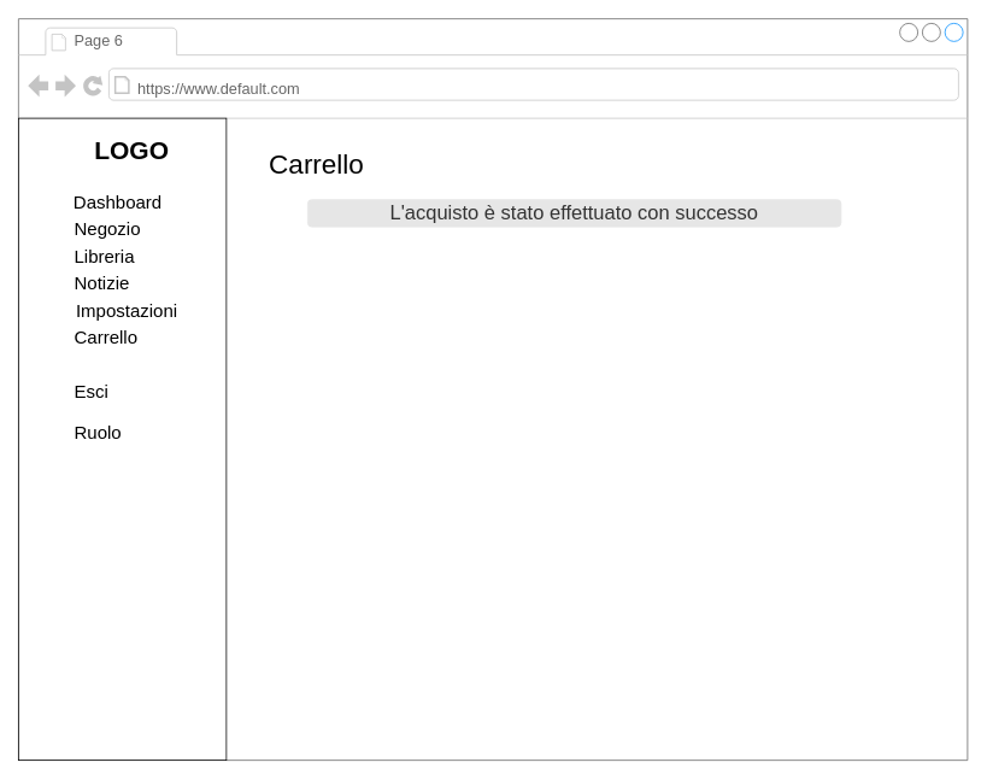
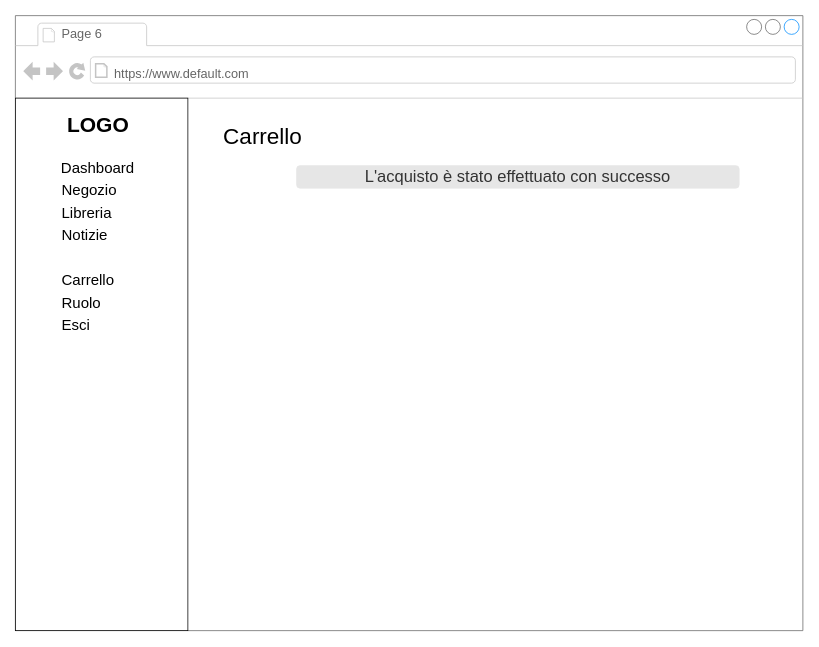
  <mxCell id="0" />
  <mxCell id="1" parent="0" />
  <mxCell id="2" value="" style="strokeWidth=1;shadow=0;dashed=0;align=center;html=1;shape=mxgraph.mockup.containers.browserWindow;rSize=0;strokeColor=#666666;mainText=,;recursiveResize=0;rounded=0;labelBackgroundColor=none;fontFamily=Verdana;fontSize=12" parent="1" vertex="1"><mxGeometry x="20" y="20" width="1050" height="820" as="geometry" /></mxCell>
  <mxCell id="3" value="Page 6" style="strokeWidth=1;shadow=0;dashed=0;align=center;html=1;shape=mxgraph.mockup.containers.anchor;fontSize=17;fontColor=#666666;align=left;" parent="2" vertex="1"><mxGeometry x="60" y="12" width="110" height="26" as="geometry" /></mxCell>
  <mxCell id="4" value="https://www.default.com" style="strokeWidth=1;shadow=0;dashed=0;align=center;html=1;shape=mxgraph.mockup.containers.anchor;rSize=0;fontSize=17;fontColor=#666666;align=left;" parent="2" vertex="1"><mxGeometry x="130" y="60" width="415" height="35" as="geometry" /></mxCell>
  <mxCell id="5" value="" style="rounded=0;whiteSpace=wrap;html=1;" vertex="1" parent="2"><mxGeometry y="110" width="230" height="710" as="geometry" /></mxCell>
  <mxCell id="6" value="&lt;font style=&quot;font-size: 30px&quot;&gt;Carrello&lt;/font&gt;" style="text;html=1;strokeColor=none;fillColor=none;align=center;verticalAlign=middle;whiteSpace=wrap;rounded=0;" vertex="1" parent="2"><mxGeometry x="270" y="145" width="120" height="30" as="geometry" /></mxCell>
- <mxCell id="7" value="&lt;font style=&quot;font-size: 22px&quot;&gt;L'acquisto è stato effettuato con successo&lt;/font&gt;" style="rounded=1;html=1;shadow=0;dashed=0;whiteSpace=wrap;fontSize=10;fillColor=#E6E6E6;align=center;strokeColor=#E6E6E6;fontColor=#333333;" vertex="1" parent="2"><mxGeometry x="320" y="200" width="590" height="30" as="geometry" /></mxCell>
- <mxCell id="8" value="&lt;font style=&quot;font-size: 28px&quot;&gt;LOGO&lt;/font&gt;" style="text;strokeColor=none;fillColor=none;html=1;fontSize=24;fontStyle=1;verticalAlign=middle;align=center;" vertex="1" parent="2"><mxGeometry x="75" y="125" width="100" height="40" as="geometry" /></mxCell>
+ <mxCell id="7" value="&lt;font style=&quot;font-size: 22px&quot;&gt;L'acquisto è stato effettuato con successo&lt;/font&gt;" style="rounded=1;html=1;shadow=0;dashed=0;whiteSpace=wrap;fontSize=10;fillColor=#E6E6E6;align=center;strokeColor=#E6E6E6;fontColor=#333333;" vertex="1" parent="2"><mxGeometry x="375" y="200" width="590" height="30" as="geometry" /></mxCell>
+ <mxCell id="8" value="&lt;font style=&quot;font-size: 28px&quot;&gt;LOGO&lt;/font&gt;" style="text;strokeColor=none;fillColor=none;html=1;fontSize=24;fontStyle=1;verticalAlign=middle;align=center;" vertex="1" parent="2"><mxGeometry x="60" y="125" width="100" height="40" as="geometry" /></mxCell>
  <mxCell id="9" value="&lt;font style=&quot;font-size: 20px&quot;&gt;Dashboard&lt;/font&gt;" style="text;html=1;strokeColor=none;fillColor=none;align=center;verticalAlign=middle;whiteSpace=wrap;rounded=0;fontSize=28;" vertex="1" parent="2"><mxGeometry x="60" y="185" width="100" height="30" as="geometry" /></mxCell>
  <mxCell id="10" value="&lt;font style=&quot;font-size: 20px&quot;&gt;Negozio&lt;/font&gt;" style="text;html=1;strokeColor=none;fillColor=none;align=left;verticalAlign=middle;whiteSpace=wrap;rounded=0;fontSize=28;" vertex="1" parent="2"><mxGeometry x="60" y="215" width="100" height="30" as="geometry" /></mxCell>
  <mxCell id="11" value="&lt;font style=&quot;font-size: 20px&quot;&gt;Libreria&lt;/font&gt;" style="text;html=1;strokeColor=none;fillColor=none;align=left;verticalAlign=middle;whiteSpace=wrap;rounded=0;fontSize=28;" vertex="1" parent="2"><mxGeometry x="60" y="245" width="100" height="30" as="geometry" /></mxCell>
  <mxCell id="12" value="&lt;span style=&quot;font-size: 20px&quot;&gt;Notizie&lt;/span&gt;" style="text;html=1;strokeColor=none;fillColor=none;align=left;verticalAlign=middle;whiteSpace=wrap;rounded=0;fontSize=28;" vertex="1" parent="2"><mxGeometry x="60" y="275" width="100" height="30" as="geometry" /></mxCell>
- <mxCell id="13" value="&lt;font style=&quot;font-size: 20px&quot;&gt;Impostazioni&lt;/font&gt;" style="text;html=1;strokeColor=none;fillColor=none;align=center;verticalAlign=middle;whiteSpace=wrap;rounded=0;fontSize=28;" vertex="1" parent="2"><mxGeometry x="60" y="305" width="120" height="30" as="geometry" /></mxCell>
  <mxCell id="14" value="&lt;font style=&quot;font-size: 20px&quot;&gt;Carrello&lt;/font&gt;" style="text;html=1;strokeColor=none;fillColor=none;align=left;verticalAlign=middle;whiteSpace=wrap;rounded=0;fontSize=28;" vertex="1" parent="2"><mxGeometry x="60" y="335" width="100" height="30" as="geometry" /></mxCell>
- <mxCell id="15" value="&lt;span style=&quot;font-size: 20px&quot;&gt;Ruolo&lt;/span&gt;" style="text;html=1;strokeColor=none;fillColor=none;align=left;verticalAlign=middle;whiteSpace=wrap;rounded=0;fontSize=28;" vertex="1" parent="2"><mxGeometry x="60" y="440" width="100" height="30" as="geometry" /></mxCell>
+ <mxCell id="15" value="&lt;span style=&quot;font-size: 20px&quot;&gt;Ruolo&lt;/span&gt;" style="text;html=1;strokeColor=none;fillColor=none;align=left;verticalAlign=middle;whiteSpace=wrap;rounded=0;fontSize=28;" vertex="1" parent="2"><mxGeometry x="60" y="365" width="100" height="30" as="geometry" /></mxCell>
  <mxCell id="16" value="&lt;font style=&quot;font-size: 20px&quot;&gt;Esci&lt;/font&gt;" style="text;html=1;strokeColor=none;fillColor=none;align=left;verticalAlign=middle;whiteSpace=wrap;rounded=0;fontSize=28;" vertex="1" parent="2"><mxGeometry x="60" y="395" width="100" height="30" as="geometry" /></mxCell>
